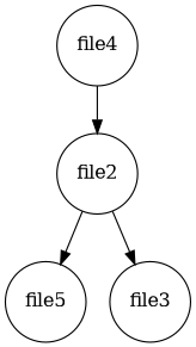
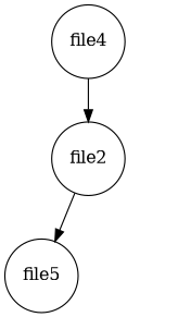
  digraph {
    node [shape=circle]
    file4
    file2
    file5
-   file3
    file4 -> file2
    file2 -> file5
-   file2 -> file3
  }
